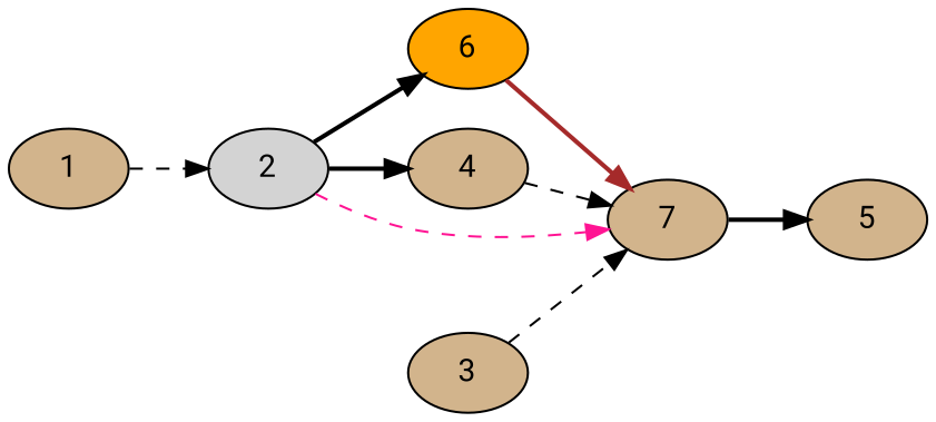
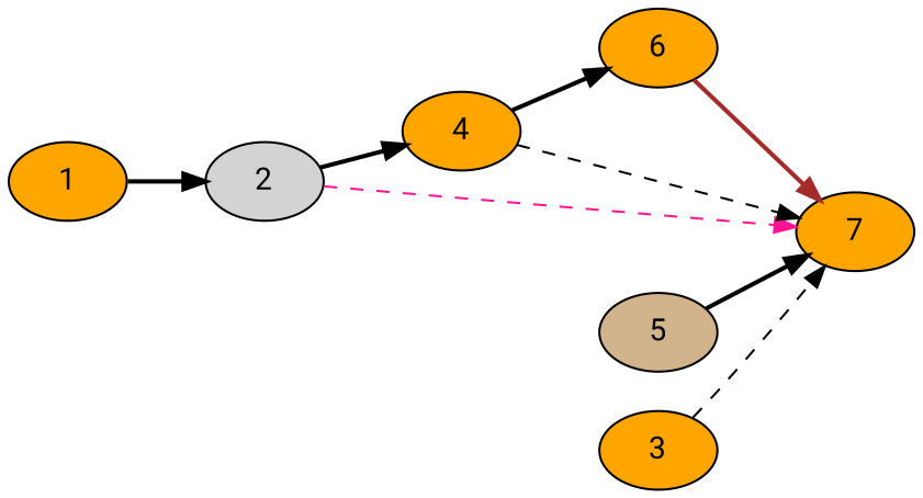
  digraph {
    fontname="Roboto Mono"
    rankdir=LR
    node [fillcolor=tan fontname="Roboto Mono" style="main2 node,filled"]
    edge [color=black fontname="Roboto Mono" style=bold]
-   1 [style="main node,filled" texlbl=amsxtra]
+   1 [fillcolor=orange style="main node,filled" texlbl=amsxtra]
    2 [fillcolor=lightgrey style="main node,filled" texlbl=amsmath]
    6 [fillcolor=orange texlbl=amsopen]
-   4 [texlbl=amstext]
-   7 [texlbl=amsgen]
+   4 [fillcolor=orange texlbl=amstext]
+   7 [fillcolor=orange texlbl=amsgen]
    5 [texlbl=amsbsy]
-   3 [style="main node,filled" texlbl=amscd]
-   1 -> 2 [style=dashed]
-   2 -> 6
+   3 [fillcolor=orange style="main node,filled" texlbl=amscd]
+   1 -> 2
+   4 -> 6
    2 -> 4
    2 -> 7 [color=deeppink style=dashed]
    6 -> 7 [color=brown]
    4 -> 7 [style=dashed]
-   7 -> 5
+   5 -> 7
    3 -> 7 [style=dashed]
  }
